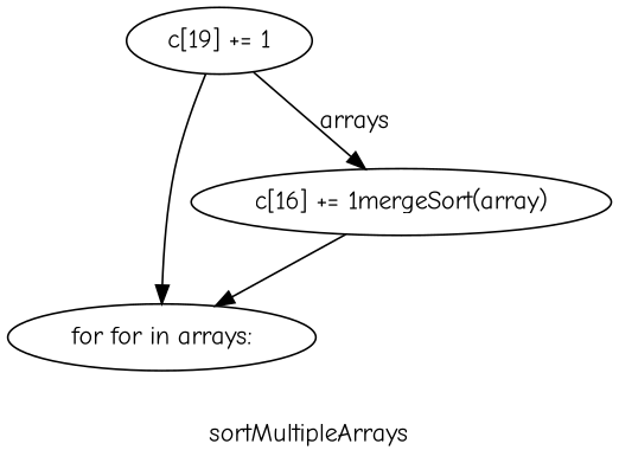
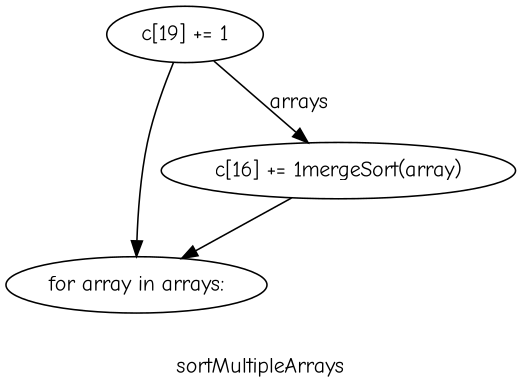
  digraph {
    fontname="Comic Neue"
    label=sortMultipleArrays
    node [fontname="Comic Neue"]
    edge [fontname="Comic Neue"]
    n1 [height=0.5 label="c[19] += 1" width=1.3902]
-   n2 [height=0.5 label="for for in arrays:" width=2.1484]
+   n2 [height=0.5 label="for array in arrays:" width=2.1484]
    n3 [height=0.5 label="c[16] += 1mergeSort(array)" width=3.0872]
    n1 -> n2
    n1 -> n3 [label=arrays]
    n3 -> n2
  }
